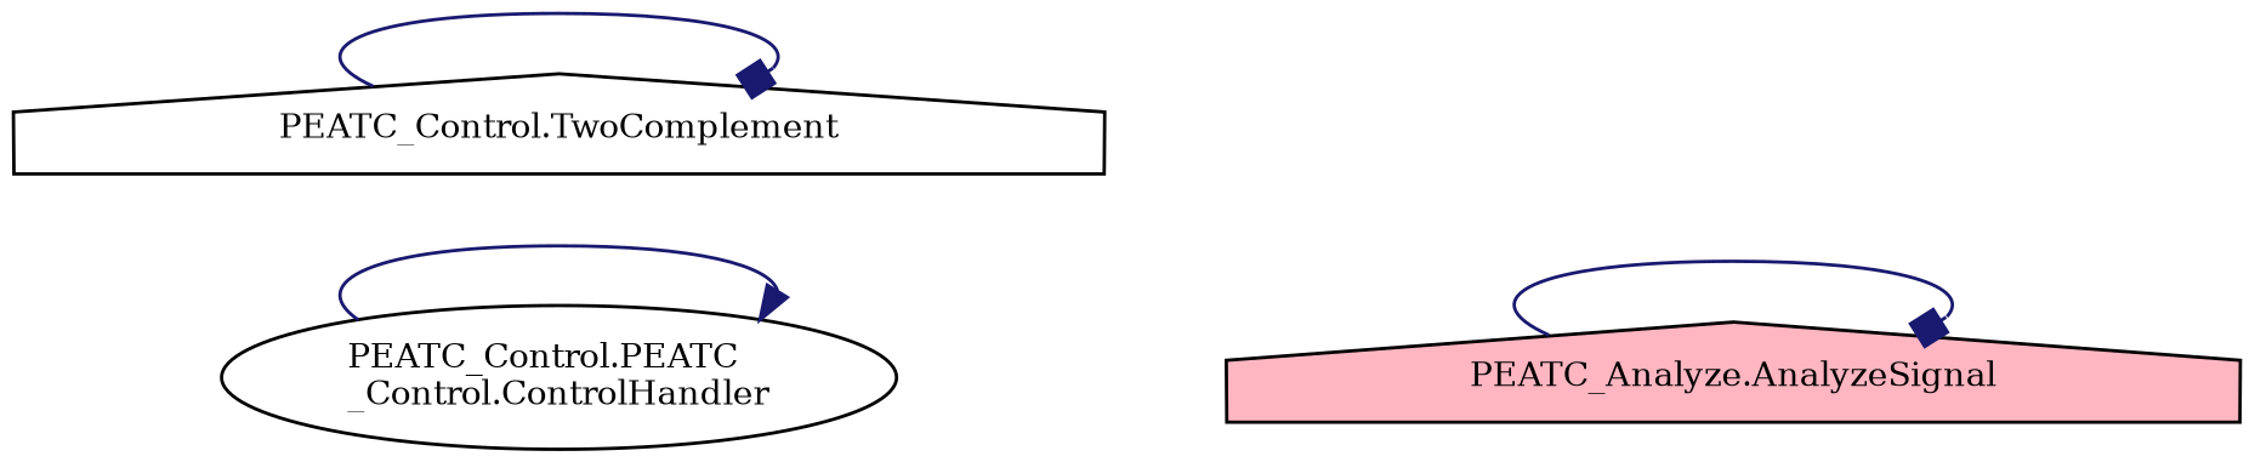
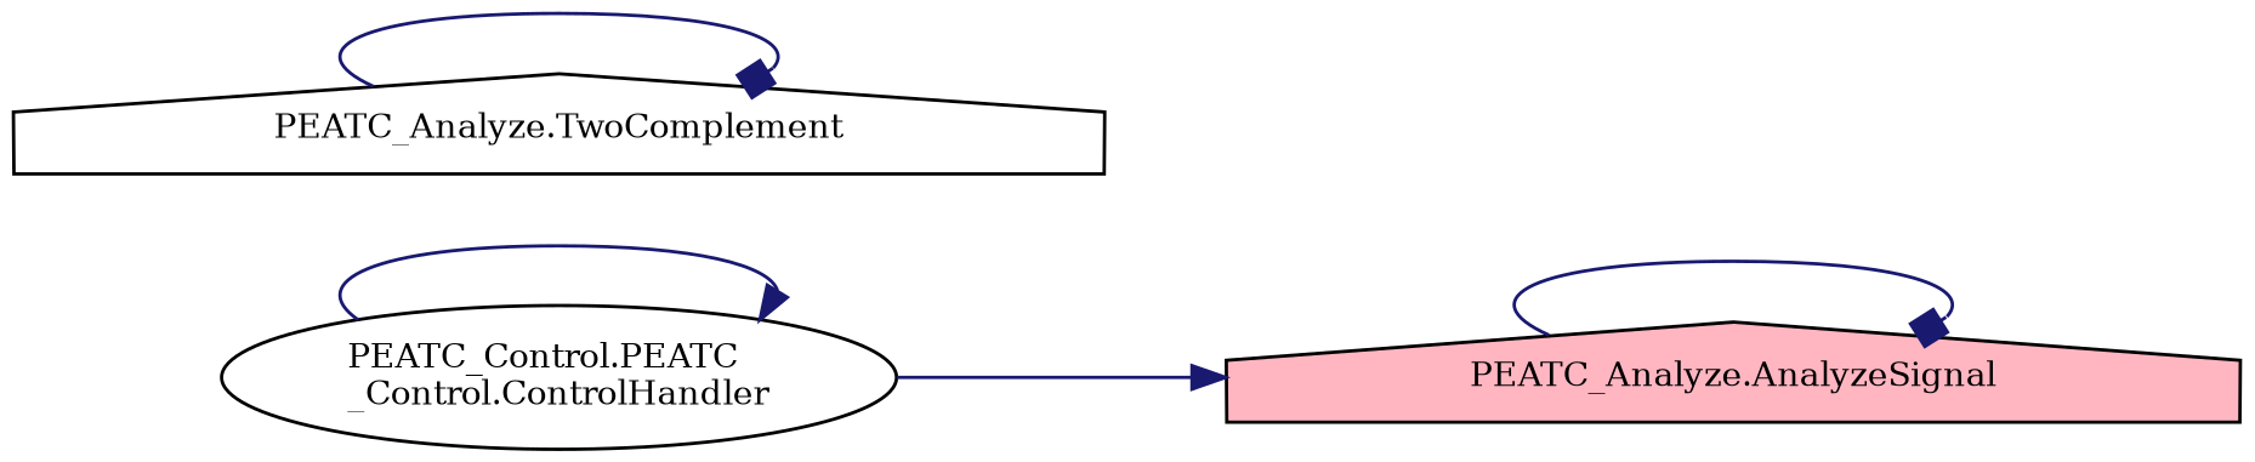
  digraph {
    fontname="DejaVu Serif"
    rankdir=LR
    node [color=black fillcolor=white fontname="DejaVu Serif" fontsize=10 shape=house style=filled]
    edge [arrowhead=normal color=midnightblue fontname="DejaVu Serif" fontsize=10 labelfontname=Helvetica labelfontsize=10 style=solid]
    n1 [fontcolor=black height=0.2 label="PEATC_Control.PEATC\l_Control.ControlHandler" shape=ellipse width=0.4]
    n2 [fillcolor=lightpink height=0.2 label="PEATC_Analyze.AnalyzeSignal" width=0.4]
-   n3 [height=0.2 label="PEATC_Control.TwoComplement" width=0.4]
+   n3 [height=0.2 label="PEATC_Analyze.TwoComplement" width=0.4]
    n1 -> n1
+   n1 -> n2
    n2 -> n2 [arrowhead=box]
    n3 -> n3 [arrowhead=box]
  }
